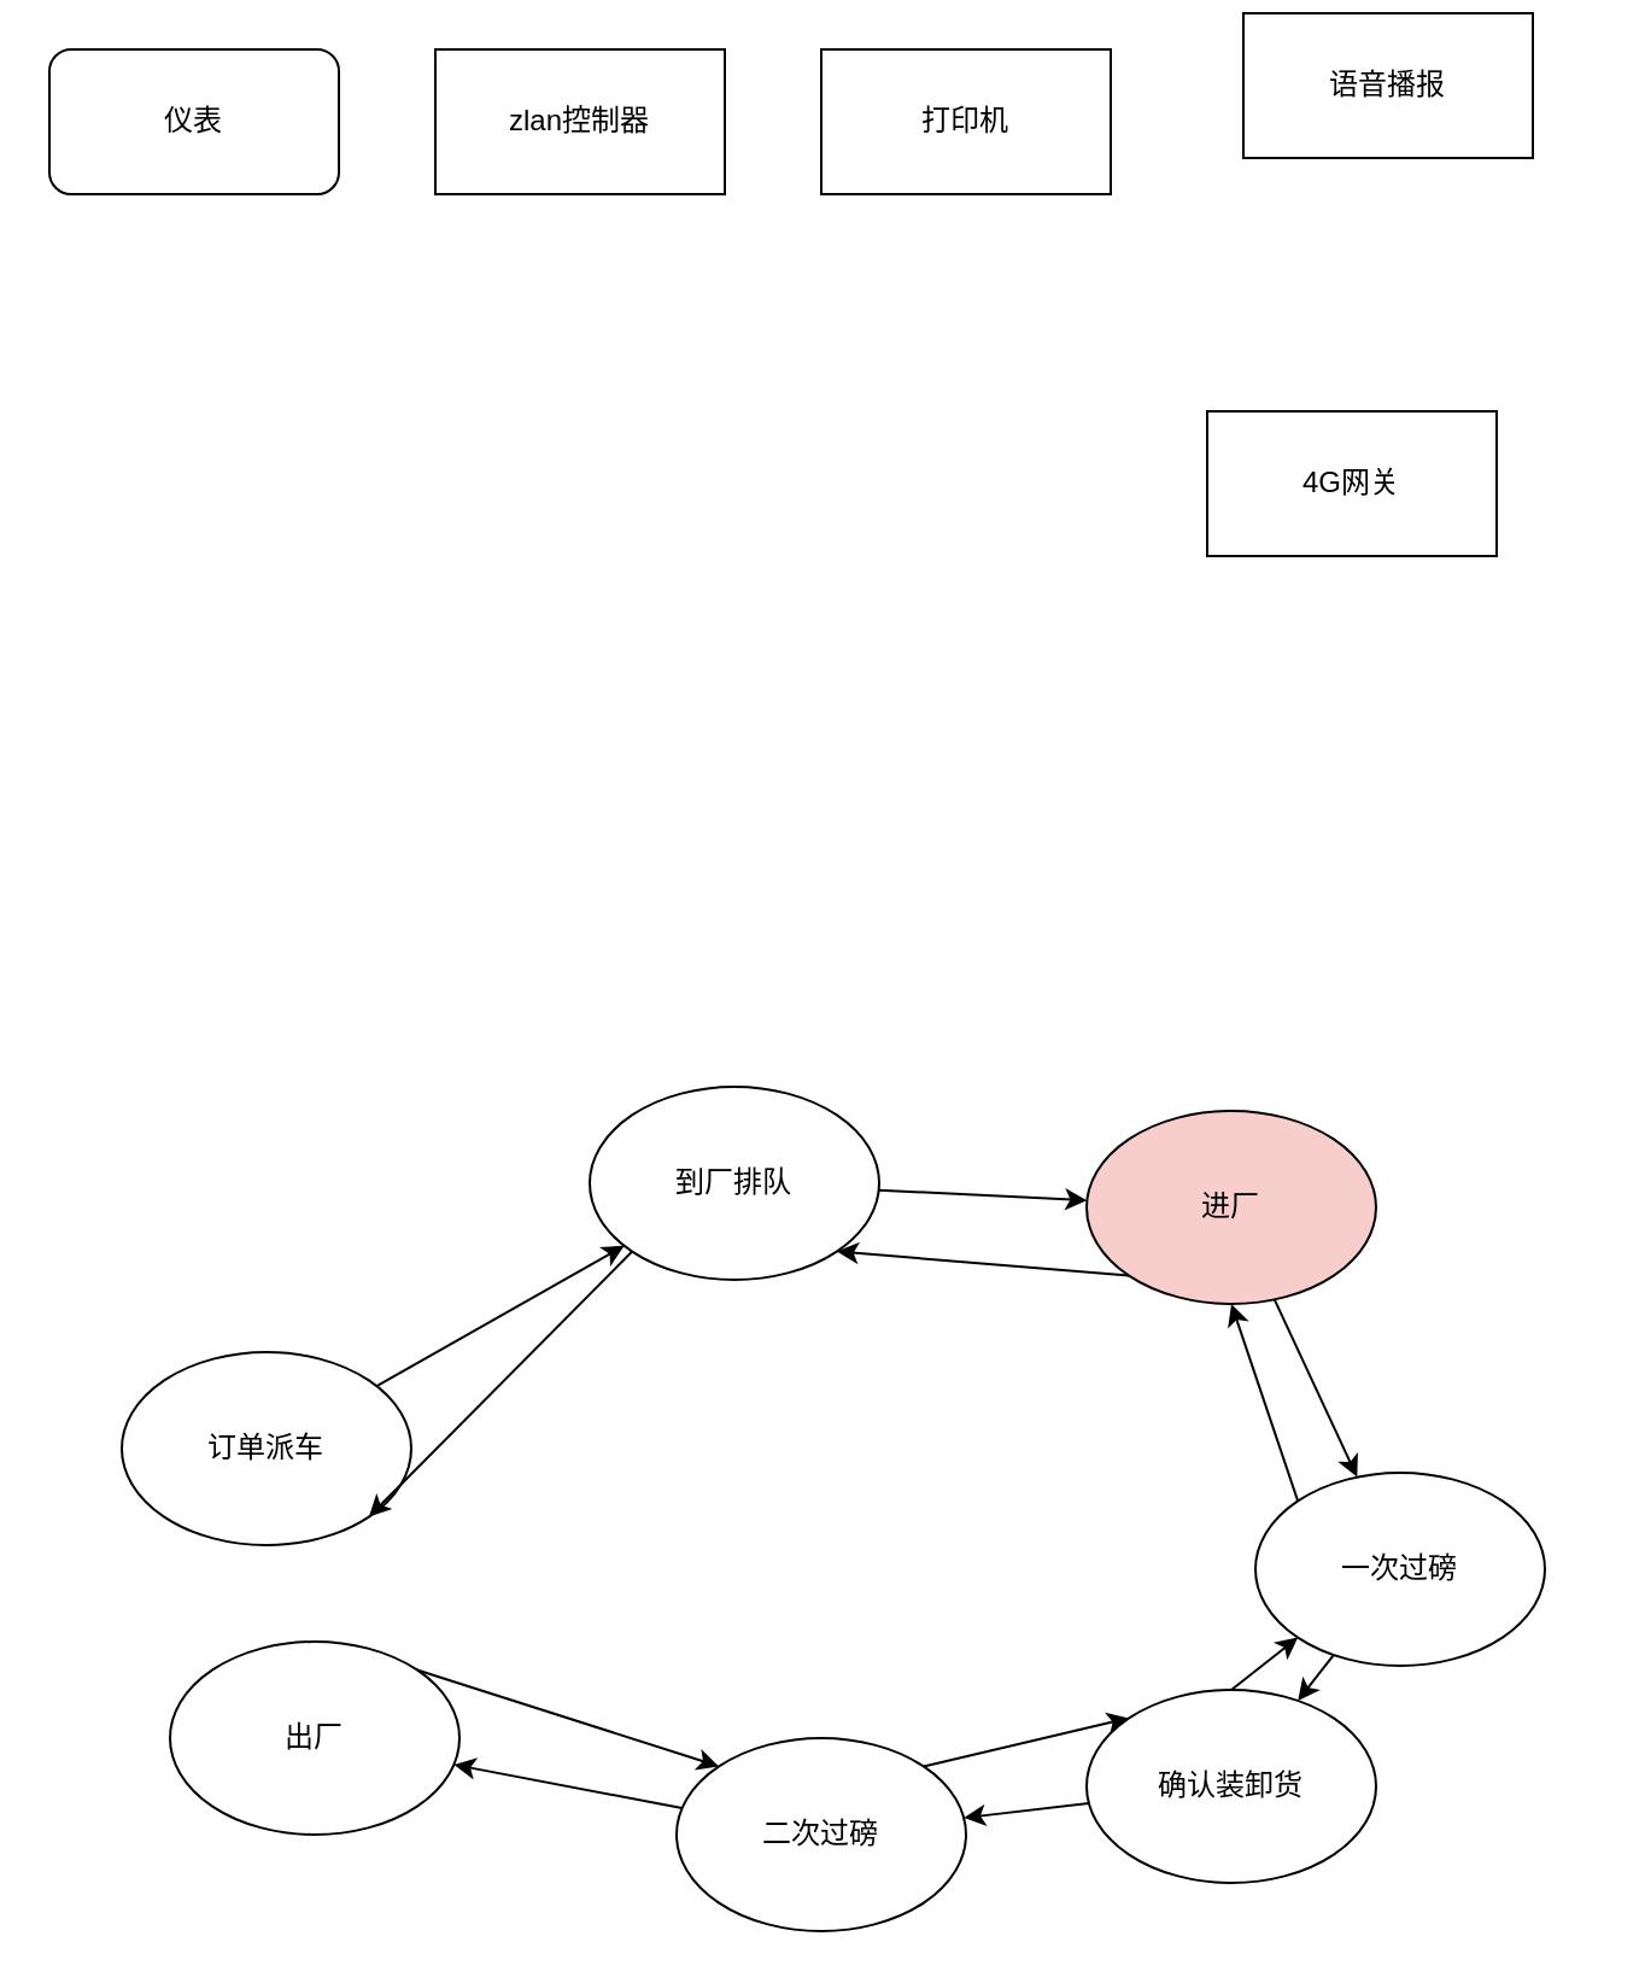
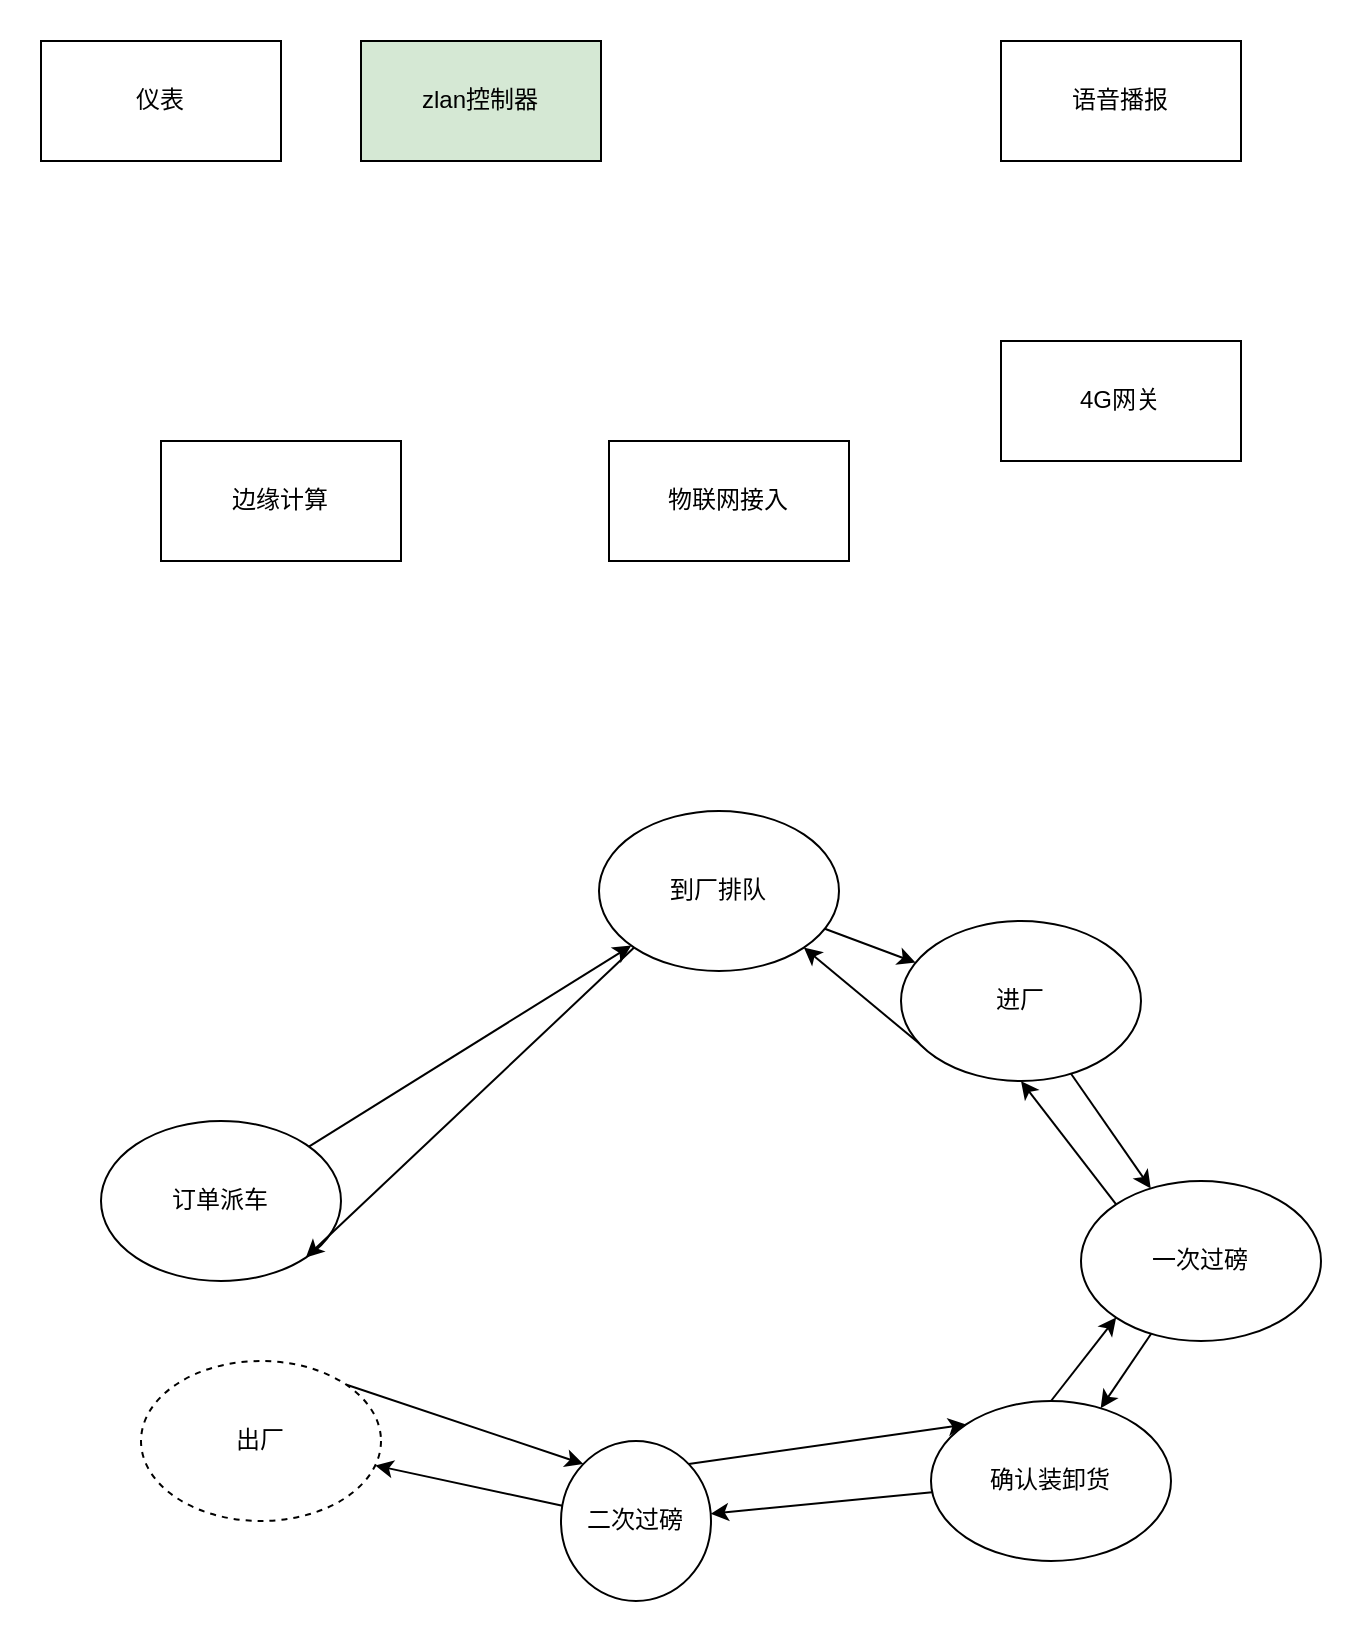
  <mxCell id="0" />
  <mxCell id="1" parent="0" />
- <mxCell id="2" value="仪表" style="whiteSpace=wrap;html=1;rounded=1;" vertex="1" parent="1"><mxGeometry x="20" y="20" width="120" height="60" as="geometry" /></mxCell>
- <mxCell id="3" value="zlan控制器" style="rounded=0;whiteSpace=wrap;html=1;" vertex="1" parent="1"><mxGeometry x="180" y="20" width="120" height="60" as="geometry" /></mxCell>
- <mxCell id="4" value="打印机" style="rounded=0;whiteSpace=wrap;html=1;" vertex="1" parent="1"><mxGeometry x="340" y="20" width="120" height="60" as="geometry" /></mxCell>
- <mxCell id="5" value="语音播报" style="rounded=0;whiteSpace=wrap;html=1;" vertex="1" parent="1"><mxGeometry x="515" y="5" width="120" height="60" as="geometry" /></mxCell>
+ <mxCell id="2" value="仪表" style="rounded=0;whiteSpace=wrap;html=1;" vertex="1" parent="1"><mxGeometry x="20" y="20" width="120" height="60" as="geometry" /></mxCell>
+ <mxCell id="3" value="zlan控制器" style="rounded=0;whiteSpace=wrap;html=1;fillColor=#d5e8d4;" vertex="1" parent="1"><mxGeometry x="180" y="20" width="120" height="60" as="geometry" /></mxCell>
+ <mxCell id="5" value="语音播报" style="rounded=0;whiteSpace=wrap;html=1;" vertex="1" parent="1"><mxGeometry x="500" y="20" width="120" height="60" as="geometry" /></mxCell>
  <mxCell id="6" value="4G网关" style="rounded=0;whiteSpace=wrap;html=1;" vertex="1" parent="1"><mxGeometry x="500" y="170" width="120" height="60" as="geometry" /></mxCell>
+ <mxCell id="7" value="边缘计算" style="rounded=0;whiteSpace=wrap;html=1;" vertex="1" parent="1"><mxGeometry x="80" y="220" width="120" height="60" as="geometry" /></mxCell>
+ <mxCell id="8" value="物联网接入" style="rounded=0;whiteSpace=wrap;html=1;" vertex="1" parent="1"><mxGeometry x="304" y="220" width="120" height="60" as="geometry" /></mxCell>
  <mxCell id="9" value="" style="rounded=0;orthogonalLoop=1;jettySize=auto;html=1;" edge="1" parent="1" source="10" target="13"><mxGeometry relative="1" as="geometry" /></mxCell>
  <mxCell id="10" value="订单派车" style="ellipse;whiteSpace=wrap;html=1;" vertex="1" parent="1"><mxGeometry x="50" y="560" width="120" height="80" as="geometry" /></mxCell>
  <mxCell id="11" value="" style="edgeStyle=none;rounded=0;orthogonalLoop=1;jettySize=auto;html=1;" edge="1" parent="1" source="13" target="16"><mxGeometry relative="1" as="geometry" /></mxCell>
  <mxCell id="12" style="edgeStyle=none;rounded=0;orthogonalLoop=1;jettySize=auto;html=1;exitX=0;exitY=1;exitDx=0;exitDy=0;entryX=1;entryY=1;entryDx=0;entryDy=0;" edge="1" parent="1" source="13" target="10"><mxGeometry relative="1" as="geometry" /></mxCell>
- <mxCell id="13" value="到厂排队" style="ellipse;whiteSpace=wrap;html=1;" vertex="1" parent="1"><mxGeometry x="244" y="450" width="120" height="80" as="geometry" /></mxCell>
+ <mxCell id="13" value="到厂排队" style="ellipse;whiteSpace=wrap;html=1;" vertex="1" parent="1"><mxGeometry x="299" y="405" width="120" height="80" as="geometry" /></mxCell>
  <mxCell id="14" value="" style="edgeStyle=none;rounded=0;orthogonalLoop=1;jettySize=auto;html=1;" edge="1" parent="1" source="16" target="19"><mxGeometry relative="1" as="geometry" /></mxCell>
  <mxCell id="15" style="edgeStyle=none;rounded=0;orthogonalLoop=1;jettySize=auto;html=1;exitX=0;exitY=1;exitDx=0;exitDy=0;entryX=1;entryY=1;entryDx=0;entryDy=0;" edge="1" parent="1" source="16" target="13"><mxGeometry relative="1" as="geometry" /></mxCell>
- <mxCell id="16" value="进厂" style="ellipse;whiteSpace=wrap;html=1;fillColor=#f8cecc;" vertex="1" parent="1"><mxGeometry x="450" y="460" width="120" height="80" as="geometry" /></mxCell>
+ <mxCell id="16" value="进厂" style="ellipse;whiteSpace=wrap;html=1;" vertex="1" parent="1"><mxGeometry x="450" y="460" width="120" height="80" as="geometry" /></mxCell>
  <mxCell id="17" value="" style="edgeStyle=none;rounded=0;orthogonalLoop=1;jettySize=auto;html=1;" edge="1" parent="1" source="19" target="22"><mxGeometry relative="1" as="geometry" /></mxCell>
  <mxCell id="18" style="edgeStyle=none;rounded=0;orthogonalLoop=1;jettySize=auto;html=1;exitX=0;exitY=0;exitDx=0;exitDy=0;entryX=0.5;entryY=1;entryDx=0;entryDy=0;" edge="1" parent="1" source="19" target="16"><mxGeometry relative="1" as="geometry" /></mxCell>
- <mxCell id="19" value="一次过磅" style="ellipse;whiteSpace=wrap;html=1;" vertex="1" parent="1"><mxGeometry x="520" y="610" width="120" height="80" as="geometry" /></mxCell>
+ <mxCell id="19" value="一次过磅" style="ellipse;whiteSpace=wrap;html=1;" vertex="1" parent="1"><mxGeometry x="540" y="590" width="120" height="80" as="geometry" /></mxCell>
  <mxCell id="20" value="" style="edgeStyle=none;rounded=0;orthogonalLoop=1;jettySize=auto;html=1;" edge="1" parent="1" source="22" target="25"><mxGeometry relative="1" as="geometry" /></mxCell>
  <mxCell id="21" style="edgeStyle=none;rounded=0;orthogonalLoop=1;jettySize=auto;html=1;exitX=0.5;exitY=0;exitDx=0;exitDy=0;entryX=0;entryY=1;entryDx=0;entryDy=0;" edge="1" parent="1" source="22" target="19"><mxGeometry relative="1" as="geometry" /></mxCell>
- <mxCell id="22" value="确认装卸货" style="ellipse;whiteSpace=wrap;html=1;" vertex="1" parent="1"><mxGeometry x="450" y="700" width="120" height="80" as="geometry" /></mxCell>
+ <mxCell id="22" value="确认装卸货" style="ellipse;whiteSpace=wrap;html=1;" vertex="1" parent="1"><mxGeometry x="465" y="700" width="120" height="80" as="geometry" /></mxCell>
  <mxCell id="23" value="" style="edgeStyle=none;rounded=0;orthogonalLoop=1;jettySize=auto;html=1;" edge="1" parent="1" source="25" target="27"><mxGeometry relative="1" as="geometry" /></mxCell>
  <mxCell id="24" style="edgeStyle=none;rounded=0;orthogonalLoop=1;jettySize=auto;html=1;exitX=1;exitY=0;exitDx=0;exitDy=0;entryX=0;entryY=0;entryDx=0;entryDy=0;" edge="1" parent="1" source="25" target="22"><mxGeometry relative="1" as="geometry" /></mxCell>
- <mxCell id="25" value="二次过磅" style="ellipse;whiteSpace=wrap;html=1;" vertex="1" parent="1"><mxGeometry x="280" y="720" width="120" height="80" as="geometry" /></mxCell>
+ <mxCell id="25" value="二次过磅" style="ellipse;whiteSpace=wrap;html=1;" vertex="1" parent="1"><mxGeometry x="280" y="720" width="75" height="80" as="geometry" /></mxCell>
  <mxCell id="26" style="edgeStyle=none;rounded=0;orthogonalLoop=1;jettySize=auto;html=1;exitX=1;exitY=0;exitDx=0;exitDy=0;entryX=0;entryY=0;entryDx=0;entryDy=0;" edge="1" parent="1" source="27" target="25"><mxGeometry relative="1" as="geometry" /></mxCell>
- <mxCell id="27" value="出厂" style="ellipse;whiteSpace=wrap;html=1;" vertex="1" parent="1"><mxGeometry x="70" y="680" width="120" height="80" as="geometry" /></mxCell>
+ <mxCell id="27" value="出厂" style="ellipse;whiteSpace=wrap;html=1;dashed=1;" vertex="1" parent="1"><mxGeometry x="70" y="680" width="120" height="80" as="geometry" /></mxCell>
